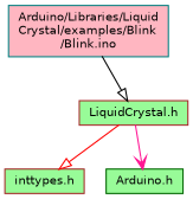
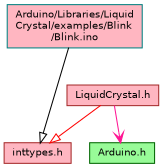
  digraph {
    node [color=brown fillcolor=lightpink fontname=Helvetica fontsize=10 shape=record style=filled]
    edge [arrowhead=onormal fontname=Helvetica fontsize=10 labelfontname=Helvetica labelfontsize=10 style=solid]
    n1 [color=teal fontcolor=black height=0.2 label="Arduino/Libraries/Liquid\lCrystal/examples/Blink\l/Blink.ino" width=0.4]
-   n2 [fillcolor=palegreen height=0.2 label="LiquidCrystal.h" width=0.4]
-   n3 [fillcolor=palegreen height=0.2 label="inttypes.h" width=0.4]
+   n2 [height=0.2 label="LiquidCrystal.h" width=0.4]
+   n3 [height=0.2 label="inttypes.h" width=0.4]
    n4 [color=darkgreen fillcolor=palegreen height=0.2 label="Arduino.h" width=0.4]
-   n1 -> n2 [color=black]
+   n1 -> n3 [color=black]
    n2 -> n3 [color=red]
    n2 -> n4 [arrowhead=vee color=deeppink]
  }
